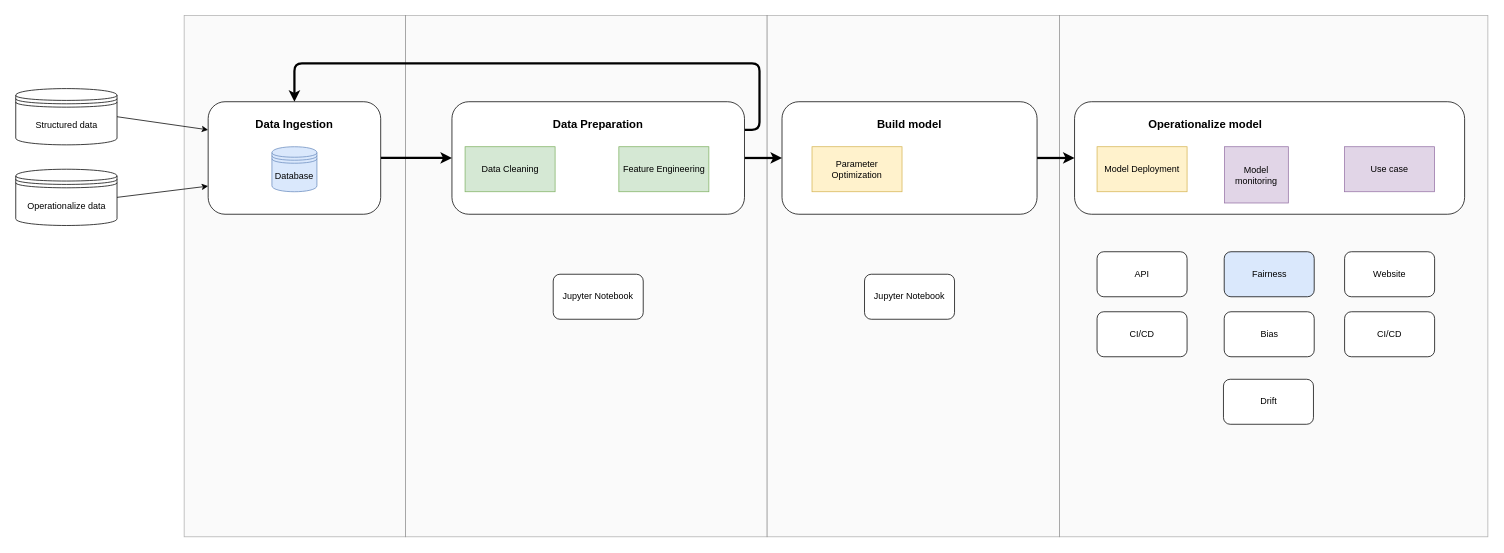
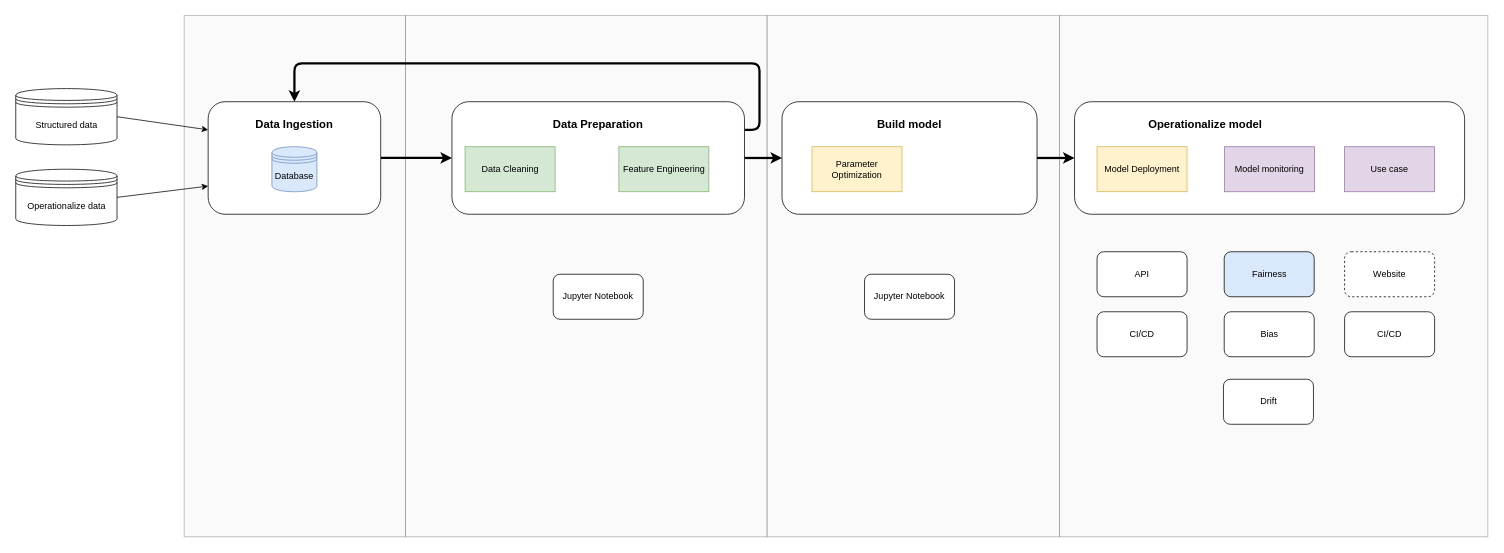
  <mxCell id="0" />
  <mxCell id="1" parent="0" />
  <mxCell id="2" value="" style="rounded=0;whiteSpace=wrap;html=1;fillColor=#f5f5f5;strokeColor=#666666;fontColor=#333333;opacity=50;" vertex="1" parent="1"><mxGeometry x="1412" y="20" width="571" height="695" as="geometry" /></mxCell>
  <mxCell id="3" value="" style="rounded=0;whiteSpace=wrap;html=1;fillColor=#f5f5f5;strokeColor=#666666;fontColor=#333333;opacity=50;" vertex="1" parent="1"><mxGeometry x="1022" y="20" width="390" height="695" as="geometry" /></mxCell>
  <mxCell id="4" value="" style="rounded=0;whiteSpace=wrap;html=1;fillColor=#f5f5f5;strokeColor=#666666;fontColor=#333333;opacity=50;" vertex="1" parent="1"><mxGeometry x="540" y="20" width="482" height="695" as="geometry" /></mxCell>
  <mxCell id="5" value="" style="rounded=0;whiteSpace=wrap;html=1;fillColor=#f5f5f5;strokeColor=#666666;fontColor=#333333;opacity=50;" vertex="1" parent="1"><mxGeometry x="245" y="20" width="295" height="695" as="geometry" /></mxCell>
  <mxCell id="6" value="" style="rounded=1;whiteSpace=wrap;html=1;" parent="1" vertex="1"><mxGeometry x="1432" y="135" width="520" height="150" as="geometry" /></mxCell>
  <mxCell id="7" style="edgeStyle=orthogonalEdgeStyle;rounded=0;orthogonalLoop=1;jettySize=auto;html=1;exitX=1;exitY=0.5;exitDx=0;exitDy=0;entryX=0;entryY=0.5;entryDx=0;entryDy=0;fontSize=15;strokeWidth=3;" parent="1" source="9" target="11" edge="1"><mxGeometry relative="1" as="geometry" /></mxCell>
  <mxCell id="8" style="edgeStyle=orthogonalEdgeStyle;rounded=1;orthogonalLoop=1;jettySize=auto;html=1;exitX=1;exitY=0.25;exitDx=0;exitDy=0;entryX=0.5;entryY=0;entryDx=0;entryDy=0;strokeWidth=3;" edge="1" parent="1" source="9" target="18"><mxGeometry relative="1" as="geometry"><Array as="points"><mxPoint x="1012" y="173" /><mxPoint x="1012" y="84" /><mxPoint x="392" y="84" /></Array></mxGeometry></mxCell>
  <mxCell id="9" value="" style="rounded=1;whiteSpace=wrap;html=1;" parent="1" vertex="1"><mxGeometry x="602" y="135" width="390" height="150" as="geometry" /></mxCell>
  <mxCell id="10" style="edgeStyle=orthogonalEdgeStyle;rounded=0;orthogonalLoop=1;jettySize=auto;html=1;exitX=1;exitY=0.5;exitDx=0;exitDy=0;entryX=0;entryY=0.5;entryDx=0;entryDy=0;strokeWidth=3;" edge="1" parent="1" source="11" target="6"><mxGeometry relative="1" as="geometry" /></mxCell>
  <mxCell id="11" value="" style="rounded=1;whiteSpace=wrap;html=1;" parent="1" vertex="1"><mxGeometry x="1042" y="135" width="340" height="150" as="geometry" /></mxCell>
  <mxCell id="12" value="Data Cleaning" style="rounded=0;whiteSpace=wrap;html=1;fillColor=#d5e8d4;strokeColor=#82b366;" parent="1" vertex="1"><mxGeometry x="619.5" y="195" width="120" height="60" as="geometry" /></mxCell>
  <mxCell id="13" value="Feature Engineering" style="rounded=0;whiteSpace=wrap;html=1;fillColor=#d5e8d4;strokeColor=#82b366;" parent="1" vertex="1"><mxGeometry x="824.5" y="195" width="120" height="60" as="geometry" /></mxCell>
  <mxCell id="14" value="Model Deployment" style="rounded=0;whiteSpace=wrap;html=1;fillColor=#fff2cc;strokeColor=#d6b656;" parent="1" vertex="1"><mxGeometry x="1462" y="195" width="120" height="60" as="geometry" /></mxCell>
- <mxCell id="15" value="Model monitoring" style="rounded=0;whiteSpace=wrap;html=1;fillColor=#e1d5e7;strokeColor=#9673a6;" parent="1" vertex="1"><mxGeometry x="1632" y="195" width="85" height="75" as="geometry" /></mxCell>
+ <mxCell id="15" value="Model monitoring" style="rounded=0;whiteSpace=wrap;html=1;fillColor=#e1d5e7;strokeColor=#9673a6;" parent="1" vertex="1"><mxGeometry x="1632" y="195" width="120" height="60" as="geometry" /></mxCell>
  <mxCell id="16" value="Build model" style="text;html=1;strokeColor=none;fillColor=none;align=center;verticalAlign=middle;whiteSpace=wrap;rounded=0;fontSize=15;fontStyle=1" parent="1" vertex="1"><mxGeometry x="1148" y="155" width="128" height="20" as="geometry" /></mxCell>
  <mxCell id="17" style="edgeStyle=orthogonalEdgeStyle;rounded=0;orthogonalLoop=1;jettySize=auto;html=1;exitX=1;exitY=0.5;exitDx=0;exitDy=0;entryX=0;entryY=0.5;entryDx=0;entryDy=0;fontSize=15;strokeWidth=3;" parent="1" source="18" target="9" edge="1"><mxGeometry relative="1" as="geometry" /></mxCell>
  <mxCell id="18" value="" style="rounded=1;whiteSpace=wrap;html=1;" parent="1" vertex="1"><mxGeometry x="277" y="135" width="230" height="150" as="geometry" /></mxCell>
  <mxCell id="19" value="Database" style="shape=datastore;whiteSpace=wrap;html=1;fillColor=#dae8fc;strokeColor=#6c8ebf;" parent="1" vertex="1"><mxGeometry x="362" y="195" width="60" height="60" as="geometry" /></mxCell>
  <mxCell id="20" value="Data Ingestion" style="text;html=1;strokeColor=none;fillColor=none;align=center;verticalAlign=middle;whiteSpace=wrap;rounded=0;fontSize=15;fontStyle=1" parent="1" vertex="1"><mxGeometry x="327" y="155" width="130" height="20" as="geometry" /></mxCell>
  <mxCell id="21" value="Data Preparation" style="text;html=1;strokeColor=none;fillColor=none;align=center;verticalAlign=middle;whiteSpace=wrap;rounded=0;fontSize=15;fontStyle=1" parent="1" vertex="1"><mxGeometry x="707" y="155" width="180" height="20" as="geometry" /></mxCell>
  <mxCell id="22" value="Operationalize model" style="text;html=1;strokeColor=none;fillColor=none;align=center;verticalAlign=middle;whiteSpace=wrap;rounded=0;fontSize=15;fontStyle=1" parent="1" vertex="1"><mxGeometry x="1522" y="155" width="169" height="20" as="geometry" /></mxCell>
  <mxCell id="23" value="Parameter Optimization" style="rounded=0;whiteSpace=wrap;html=1;fillColor=#fff2cc;strokeColor=#d6b656;" vertex="1" parent="1"><mxGeometry x="1082" y="195" width="120" height="60" as="geometry" /></mxCell>
  <mxCell id="24" value="CI/CD" style="rounded=1;whiteSpace=wrap;html=1;" vertex="1" parent="1"><mxGeometry x="1462" y="415" width="120" height="60" as="geometry" /></mxCell>
  <mxCell id="25" value="Fairness" style="rounded=1;whiteSpace=wrap;html=1;fillColor=#dae8fc;" vertex="1" parent="1"><mxGeometry x="1631.5" y="335" width="120" height="60" as="geometry" /></mxCell>
  <mxCell id="26" value="Bias" style="rounded=1;whiteSpace=wrap;html=1;" vertex="1" parent="1"><mxGeometry x="1631.5" y="415" width="120" height="60" as="geometry" /></mxCell>
  <mxCell id="27" value="Drift" style="rounded=1;whiteSpace=wrap;html=1;" vertex="1" parent="1"><mxGeometry x="1630.5" y="505" width="120" height="60" as="geometry" /></mxCell>
  <mxCell id="28" value="Jupyter Notebook" style="rounded=1;whiteSpace=wrap;html=1;" vertex="1" parent="1"><mxGeometry x="737" y="365" width="120" height="60" as="geometry" /></mxCell>
- <mxCell id="29" value="Website" style="rounded=1;whiteSpace=wrap;html=1;" vertex="1" parent="1"><mxGeometry x="1792" y="335" width="120" height="60" as="geometry" /></mxCell>
+ <mxCell id="29" value="Website" style="rounded=1;whiteSpace=wrap;html=1;dashed=1;" vertex="1" parent="1"><mxGeometry x="1792" y="335" width="120" height="60" as="geometry" /></mxCell>
  <mxCell id="30" value="Use case" style="rounded=0;whiteSpace=wrap;html=1;fillColor=#e1d5e7;strokeColor=#9673a6;" vertex="1" parent="1"><mxGeometry x="1792" y="195" width="120" height="60" as="geometry" /></mxCell>
  <mxCell id="31" value="API" style="rounded=1;whiteSpace=wrap;html=1;" vertex="1" parent="1"><mxGeometry x="1462" y="335" width="120" height="60" as="geometry" /></mxCell>
  <mxCell id="32" value="CI/CD" style="rounded=1;whiteSpace=wrap;html=1;" vertex="1" parent="1"><mxGeometry x="1792" y="415" width="120" height="60" as="geometry" /></mxCell>
  <mxCell id="33" style="edgeStyle=none;orthogonalLoop=1;jettySize=auto;html=1;exitX=1;exitY=0.5;exitDx=0;exitDy=0;entryX=0;entryY=0.75;entryDx=0;entryDy=0;strokeColor=#000000;" edge="1" parent="1" source="34" target="18"><mxGeometry relative="1" as="geometry" /></mxCell>
  <mxCell id="34" value="Operationalize data" style="shape=datastore;whiteSpace=wrap;html=1;" vertex="1" parent="1"><mxGeometry x="20.5" y="225" width="135" height="75" as="geometry" /></mxCell>
  <mxCell id="35" style="edgeStyle=none;orthogonalLoop=1;jettySize=auto;html=1;exitX=1;exitY=0.5;exitDx=0;exitDy=0;entryX=0;entryY=0.25;entryDx=0;entryDy=0;strokeColor=#000000;" edge="1" parent="1" source="36" target="18"><mxGeometry relative="1" as="geometry" /></mxCell>
  <mxCell id="36" value="Structured data" style="shape=datastore;whiteSpace=wrap;html=1;" vertex="1" parent="1"><mxGeometry x="20.5" y="117.5" width="135" height="75" as="geometry" /></mxCell>
  <mxCell id="37" value="Jupyter Notebook" style="rounded=1;whiteSpace=wrap;html=1;" vertex="1" parent="1"><mxGeometry x="1152" y="365" width="120" height="60" as="geometry" /></mxCell>
